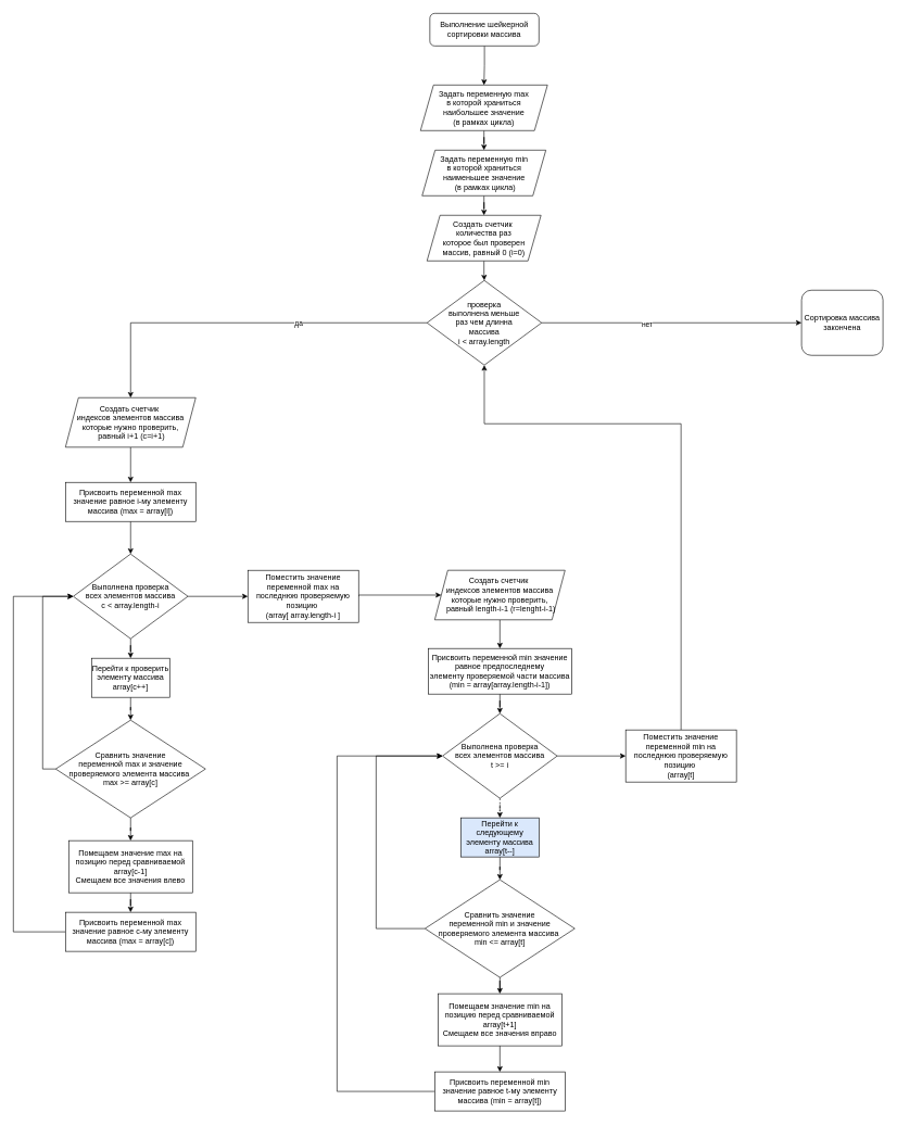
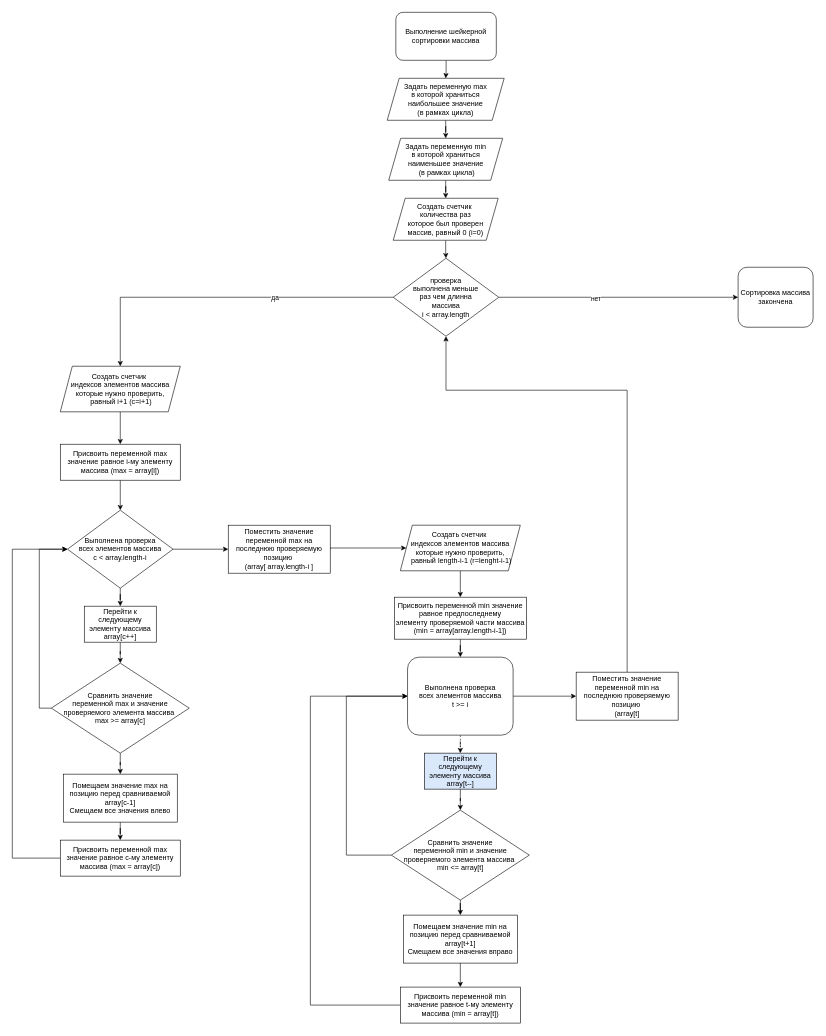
  <mxCell id="0" />
  <mxCell id="1" parent="0" />
  <mxCell id="2" value="" style="edgeStyle=orthogonalEdgeStyle;rounded=0;orthogonalLoop=1;jettySize=auto;html=1;" parent="1" source="3" target="5" edge="1"><mxGeometry relative="1" as="geometry" /></mxCell>
- <mxCell id="3" value="Выполнение шейкерной сортировки массива" style="rounded=1;whiteSpace=wrap;html=1;" parent="1" vertex="1"><mxGeometry x="659.39" y="20" width="167.5" height="50" as="geometry" /></mxCell>
+ <mxCell id="3" value="Выполнение шейкерной сортировки массива" style="rounded=1;whiteSpace=wrap;html=1;" parent="1" vertex="1"><mxGeometry x="659.39" y="20" width="167.5" height="80" as="geometry" /></mxCell>
  <mxCell id="4" value="" style="edgeStyle=orthogonalEdgeStyle;rounded=0;orthogonalLoop=1;jettySize=auto;html=1;" parent="1" source="5" target="9" edge="1"><mxGeometry relative="1" as="geometry" /></mxCell>
  <mxCell id="5" value="Задать переменную max &lt;br&gt;в которой храниться &lt;br&gt;наибольшее значение&lt;br&gt;(в рамках цикла)" style="shape=parallelogram;perimeter=parallelogramPerimeter;whiteSpace=wrap;html=1;fixedSize=1;" parent="1" vertex="1"><mxGeometry x="645" y="130" width="195" height="70" as="geometry" /></mxCell>
  <mxCell id="6" value="" style="edgeStyle=orthogonalEdgeStyle;rounded=0;orthogonalLoop=1;jettySize=auto;html=1;" parent="1" source="7" target="22" edge="1"><mxGeometry relative="1" as="geometry" /></mxCell>
  <mxCell id="7" value="Присвоить переменной max значение равное i-му элементу массива (max = array[i])" style="rounded=0;whiteSpace=wrap;html=1;" parent="1" vertex="1"><mxGeometry x="100" y="740" width="200" height="60" as="geometry" /></mxCell>
  <mxCell id="8" value="" style="edgeStyle=orthogonalEdgeStyle;rounded=0;orthogonalLoop=1;jettySize=auto;html=1;" parent="1" source="9" target="11" edge="1"><mxGeometry relative="1" as="geometry" /></mxCell>
  <mxCell id="9" value="Задать переменную min&lt;br style=&quot;border-color: var(--border-color);&quot;&gt;в которой храниться&lt;br style=&quot;border-color: var(--border-color);&quot;&gt;наименьшее значение&lt;br&gt;&amp;nbsp;(в рамках цикла)" style="shape=parallelogram;perimeter=parallelogramPerimeter;whiteSpace=wrap;html=1;fixedSize=1;" parent="1" vertex="1"><mxGeometry x="647.5" y="230" width="190" height="70" as="geometry" /></mxCell>
  <mxCell id="10" value="" style="edgeStyle=orthogonalEdgeStyle;rounded=0;orthogonalLoop=1;jettySize=auto;html=1;" parent="1" source="11" target="16" edge="1"><mxGeometry relative="1" as="geometry" /></mxCell>
  <mxCell id="11" value="Создать счетчик&amp;nbsp;&lt;br&gt;количества раз &lt;br&gt;которое был проверен &lt;br&gt;массив, равный 0 (i=0)" style="shape=parallelogram;perimeter=parallelogramPerimeter;whiteSpace=wrap;html=1;fixedSize=1;" parent="1" vertex="1"><mxGeometry x="655" y="330" width="175" height="70" as="geometry" /></mxCell>
  <mxCell id="12" value="" style="edgeStyle=orthogonalEdgeStyle;rounded=0;orthogonalLoop=1;jettySize=auto;html=1;" parent="1" source="16" target="17" edge="1"><mxGeometry relative="1" as="geometry" /></mxCell>
  <mxCell id="13" value="нет" style="edgeLabel;html=1;align=center;verticalAlign=middle;resizable=0;points=[];" parent="12" vertex="1" connectable="0"><mxGeometry x="-0.194" y="-1" relative="1" as="geometry"><mxPoint as="offset" /></mxGeometry></mxCell>
  <mxCell id="14" value="" style="edgeStyle=orthogonalEdgeStyle;rounded=0;orthogonalLoop=1;jettySize=auto;html=1;entryX=0.5;entryY=0;entryDx=0;entryDy=0;" parent="1" source="16" target="19" edge="1"><mxGeometry relative="1" as="geometry" /></mxCell>
  <mxCell id="15" value="да" style="edgeLabel;html=1;align=center;verticalAlign=middle;resizable=0;points=[];" parent="14" vertex="1" connectable="0"><mxGeometry x="-0.305" relative="1" as="geometry"><mxPoint as="offset" /></mxGeometry></mxCell>
  <mxCell id="16" value="проверка &lt;br&gt;выполнена меньше &lt;br&gt;раз чем длинна &lt;br&gt;массива&lt;br&gt;i &amp;lt; array.length" style="rhombus;whiteSpace=wrap;html=1;" parent="1" vertex="1"><mxGeometry x="655" y="430" width="176" height="130" as="geometry" /></mxCell>
  <mxCell id="17" value="Сортировка массива закончена" style="rounded=1;whiteSpace=wrap;html=1;" parent="1" vertex="1"><mxGeometry x="1230" y="445" width="125" height="100" as="geometry" /></mxCell>
  <mxCell id="18" value="" style="edgeStyle=orthogonalEdgeStyle;rounded=0;orthogonalLoop=1;jettySize=auto;html=1;" parent="1" source="19" target="7" edge="1"><mxGeometry relative="1" as="geometry" /></mxCell>
  <mxCell id="19" value="Создать счетчик&amp;nbsp;&lt;br style=&quot;border-color: var(--border-color);&quot;&gt;индексов элементов массива которые нужно проверить,&lt;br&gt;&amp;nbsp;равный i+1 (с=i+1)" style="shape=parallelogram;perimeter=parallelogramPerimeter;whiteSpace=wrap;html=1;fixedSize=1;" parent="1" vertex="1"><mxGeometry x="100" y="610" width="200" height="76" as="geometry" /></mxCell>
  <mxCell id="20" value="" style="edgeStyle=orthogonalEdgeStyle;rounded=0;orthogonalLoop=1;jettySize=auto;html=1;" parent="1" source="22" target="27" edge="1"><mxGeometry relative="1" as="geometry" /></mxCell>
  <mxCell id="21" value="" style="edgeStyle=orthogonalEdgeStyle;rounded=0;orthogonalLoop=1;jettySize=auto;html=1;entryX=0;entryY=0.5;entryDx=0;entryDy=0;" parent="1" source="22" target="33" edge="1"><mxGeometry relative="1" as="geometry"><mxPoint x="380" y="915" as="targetPoint" /></mxGeometry></mxCell>
  <mxCell id="22" value="Выполнена проверка &lt;br&gt;всех&amp;nbsp;элементов массива&lt;br&gt;с &amp;lt; array.length-i" style="rhombus;whiteSpace=wrap;html=1;" parent="1" vertex="1"><mxGeometry x="112" y="850" width="176" height="130" as="geometry" /></mxCell>
  <mxCell id="23" style="edgeStyle=orthogonalEdgeStyle;rounded=0;orthogonalLoop=1;jettySize=auto;html=1;exitX=0;exitY=0.5;exitDx=0;exitDy=0;entryX=0;entryY=0.5;entryDx=0;entryDy=0;" parent="1" source="25" target="22" edge="1"><mxGeometry relative="1" as="geometry" /></mxCell>
  <mxCell id="24" value="" style="edgeStyle=orthogonalEdgeStyle;rounded=0;orthogonalLoop=1;jettySize=auto;html=1;" parent="1" source="25" target="29" edge="1"><mxGeometry relative="1" as="geometry" /></mxCell>
  <mxCell id="25" value="Сравнить значение &lt;br&gt;переменной max и значение проверяемого элемента массива&amp;nbsp;&lt;br&gt;max &amp;gt;= array[c]" style="rhombus;whiteSpace=wrap;html=1;" parent="1" vertex="1"><mxGeometry x="85" y="1105" width="230" height="150" as="geometry" /></mxCell>
  <mxCell id="26" value="" style="edgeStyle=orthogonalEdgeStyle;rounded=0;orthogonalLoop=1;jettySize=auto;html=1;" parent="1" source="27" target="25" edge="1"><mxGeometry relative="1" as="geometry" /></mxCell>
- <mxCell id="27" value="Перейти к проверить элементу массива&lt;br&gt;array[c++]" style="rounded=0;whiteSpace=wrap;html=1;" parent="1" vertex="1"><mxGeometry x="140" y="1010" width="120" height="60" as="geometry" /></mxCell>
+ <mxCell id="27" value="Перейти к следующему элементу массива&lt;br&gt;array[c++]" style="rounded=0;whiteSpace=wrap;html=1;" parent="1" vertex="1"><mxGeometry x="140" y="1010" width="120" height="60" as="geometry" /></mxCell>
  <mxCell id="28" value="" style="edgeStyle=orthogonalEdgeStyle;rounded=0;orthogonalLoop=1;jettySize=auto;html=1;" parent="1" source="29" target="31" edge="1"><mxGeometry relative="1" as="geometry" /></mxCell>
  <mxCell id="29" value="Помещаем значение max на позицию перед сравниваемой &lt;br&gt;array[c-1]&lt;br&gt;Смещаем все значения влево" style="rounded=0;whiteSpace=wrap;html=1;" parent="1" vertex="1"><mxGeometry x="105" y="1290" width="190" height="80" as="geometry" /></mxCell>
  <mxCell id="30" style="edgeStyle=orthogonalEdgeStyle;rounded=0;orthogonalLoop=1;jettySize=auto;html=1;exitX=0;exitY=0.5;exitDx=0;exitDy=0;entryX=0;entryY=0.5;entryDx=0;entryDy=0;" parent="1" source="31" target="22" edge="1"><mxGeometry relative="1" as="geometry"><Array as="points"><mxPoint x="20" y="1430" /><mxPoint x="20" y="915" /></Array></mxGeometry></mxCell>
  <mxCell id="31" value="Присвоить переменной max значение равное с-му элементу массива (max = array[с])" style="rounded=0;whiteSpace=wrap;html=1;" parent="1" vertex="1"><mxGeometry x="100" y="1400" width="200" height="60" as="geometry" /></mxCell>
  <mxCell id="32" style="edgeStyle=orthogonalEdgeStyle;rounded=0;orthogonalLoop=1;jettySize=auto;html=1;exitX=1;exitY=0.5;exitDx=0;exitDy=0;entryX=0;entryY=0.5;entryDx=0;entryDy=0;" parent="1" source="33" target="35" edge="1"><mxGeometry relative="1" as="geometry"><mxPoint x="543.89" y="1040" as="sourcePoint" /><Array as="points"><mxPoint x="550" y="913" /></Array></mxGeometry></mxCell>
  <mxCell id="33" value="Поместить значение переменной max на последнюю проверяемую позицию&amp;nbsp;&lt;br&gt;(array[ array.length-i ]" style="rounded=0;whiteSpace=wrap;html=1;" parent="1" vertex="1"><mxGeometry x="380" y="875" width="170" height="80" as="geometry" /></mxCell>
  <mxCell id="34" value="" style="edgeStyle=orthogonalEdgeStyle;rounded=0;orthogonalLoop=1;jettySize=auto;html=1;" parent="1" source="35" target="51" edge="1"><mxGeometry relative="1" as="geometry" /></mxCell>
  <mxCell id="35" value="Создать счетчик&amp;nbsp;&lt;br style=&quot;border-color: var(--border-color);&quot;&gt;индексов элементов массива которые нужно проверить,&lt;br&gt;&amp;nbsp;равный length-i-1 (r=lenght-i-1)" style="shape=parallelogram;perimeter=parallelogramPerimeter;whiteSpace=wrap;html=1;fixedSize=1;" parent="1" vertex="1"><mxGeometry x="666.89" y="875" width="200" height="76" as="geometry" /></mxCell>
  <mxCell id="36" value="" style="edgeStyle=orthogonalEdgeStyle;rounded=0;orthogonalLoop=1;jettySize=auto;html=1;dashed=1;" parent="1" source="38" target="43" edge="1"><mxGeometry relative="1" as="geometry" /></mxCell>
  <mxCell id="37" value="" style="edgeStyle=orthogonalEdgeStyle;rounded=0;orthogonalLoop=1;jettySize=auto;html=1;" parent="1" source="38" target="49" edge="1"><mxGeometry relative="1" as="geometry" /></mxCell>
- <mxCell id="38" value="Выполнена проверка &lt;br&gt;всех&amp;nbsp;элементов массива&lt;br&gt;t &amp;gt;= i" style="rhombus;whiteSpace=wrap;html=1;" parent="1" vertex="1"><mxGeometry x="678.89" y="1095" width="176" height="130" as="geometry" /></mxCell>
+ <mxCell id="38" value="Выполнена проверка &lt;br&gt;всех&amp;nbsp;элементов массива&lt;br&gt;t &amp;gt;= i" style="whiteSpace=wrap;html=1;rounded=1;" parent="1" vertex="1"><mxGeometry x="678.89" y="1095" width="176" height="130" as="geometry" /></mxCell>
  <mxCell id="39" style="edgeStyle=orthogonalEdgeStyle;rounded=0;orthogonalLoop=1;jettySize=auto;html=1;exitX=0;exitY=0.5;exitDx=0;exitDy=0;entryX=0;entryY=0.5;entryDx=0;entryDy=0;" parent="1" source="41" target="38" edge="1"><mxGeometry relative="1" as="geometry"><mxPoint x="856.89" y="1160" as="targetPoint" /><Array as="points"><mxPoint x="576.89" y="1425" /><mxPoint x="576.89" y="1160" /></Array></mxGeometry></mxCell>
  <mxCell id="40" value="" style="edgeStyle=orthogonalEdgeStyle;rounded=0;orthogonalLoop=1;jettySize=auto;html=1;" parent="1" source="41" target="45" edge="1"><mxGeometry relative="1" as="geometry" /></mxCell>
  <mxCell id="41" value="Сравнить значение &lt;br&gt;переменной min и значение проверяемого элемента массива&amp;nbsp;&lt;br&gt;min &amp;lt;= array[t]" style="rhombus;whiteSpace=wrap;html=1;" parent="1" vertex="1"><mxGeometry x="651.89" y="1350" width="230" height="150" as="geometry" /></mxCell>
  <mxCell id="42" value="" style="edgeStyle=orthogonalEdgeStyle;rounded=0;orthogonalLoop=1;jettySize=auto;html=1;" parent="1" source="43" target="41" edge="1"><mxGeometry relative="1" as="geometry" /></mxCell>
  <mxCell id="43" value="Перейти к следующему элементу массива&lt;br&gt;array[t--]" style="rounded=0;whiteSpace=wrap;html=1;fillColor=#dae8fc;" parent="1" vertex="1"><mxGeometry x="706.89" y="1255" width="120" height="60" as="geometry" /></mxCell>
  <mxCell id="44" value="" style="edgeStyle=orthogonalEdgeStyle;rounded=0;orthogonalLoop=1;jettySize=auto;html=1;" parent="1" source="45" target="47" edge="1"><mxGeometry relative="1" as="geometry" /></mxCell>
  <mxCell id="45" value="Помещаем значение min на позицию перед сравниваемой &lt;br&gt;array[t+1]&lt;br&gt;Смещаем все значения вправо" style="rounded=0;whiteSpace=wrap;html=1;" parent="1" vertex="1"><mxGeometry x="671.89" y="1525" width="190" height="80" as="geometry" /></mxCell>
  <mxCell id="46" style="edgeStyle=orthogonalEdgeStyle;rounded=0;orthogonalLoop=1;jettySize=auto;html=1;exitX=0;exitY=0.5;exitDx=0;exitDy=0;entryX=0;entryY=0.5;entryDx=0;entryDy=0;" parent="1" source="47" target="38" edge="1"><mxGeometry relative="1" as="geometry"><Array as="points"><mxPoint x="516.89" y="1675" /><mxPoint x="516.89" y="1160" /></Array><mxPoint x="956.89" y="1160" as="targetPoint" /></mxGeometry></mxCell>
  <mxCell id="47" value="Присвоить переменной min значение равное t-му элементу массива (min = array[t])" style="rounded=0;whiteSpace=wrap;html=1;" parent="1" vertex="1"><mxGeometry x="666.89" y="1645" width="200" height="60" as="geometry" /></mxCell>
  <mxCell id="48" style="edgeStyle=orthogonalEdgeStyle;rounded=0;orthogonalLoop=1;jettySize=auto;html=1;exitX=0.5;exitY=0;exitDx=0;exitDy=0;entryX=0.5;entryY=1;entryDx=0;entryDy=0;" parent="1" source="49" target="16" edge="1"><mxGeometry relative="1" as="geometry"><Array as="points"><mxPoint x="1045" y="650" /><mxPoint x="743" y="650" /></Array></mxGeometry></mxCell>
  <mxCell id="49" value="Поместить значение переменной min на последнюю проверяемую позицию&amp;nbsp;&lt;br&gt;(array[t]" style="rounded=0;whiteSpace=wrap;html=1;" parent="1" vertex="1"><mxGeometry x="960" y="1120" width="170" height="80" as="geometry" /></mxCell>
  <mxCell id="50" value="" style="edgeStyle=orthogonalEdgeStyle;rounded=0;orthogonalLoop=1;jettySize=auto;html=1;" parent="1" source="51" target="38" edge="1"><mxGeometry relative="1" as="geometry" /></mxCell>
  <mxCell id="51" value="Присвоить переменной min значение равное предпоследнему элементу&amp;nbsp;проверяемой части массива (min = array[array.length-i-1])" style="rounded=0;whiteSpace=wrap;html=1;" parent="1" vertex="1"><mxGeometry x="656.89" y="995" width="220" height="70" as="geometry" /></mxCell>
